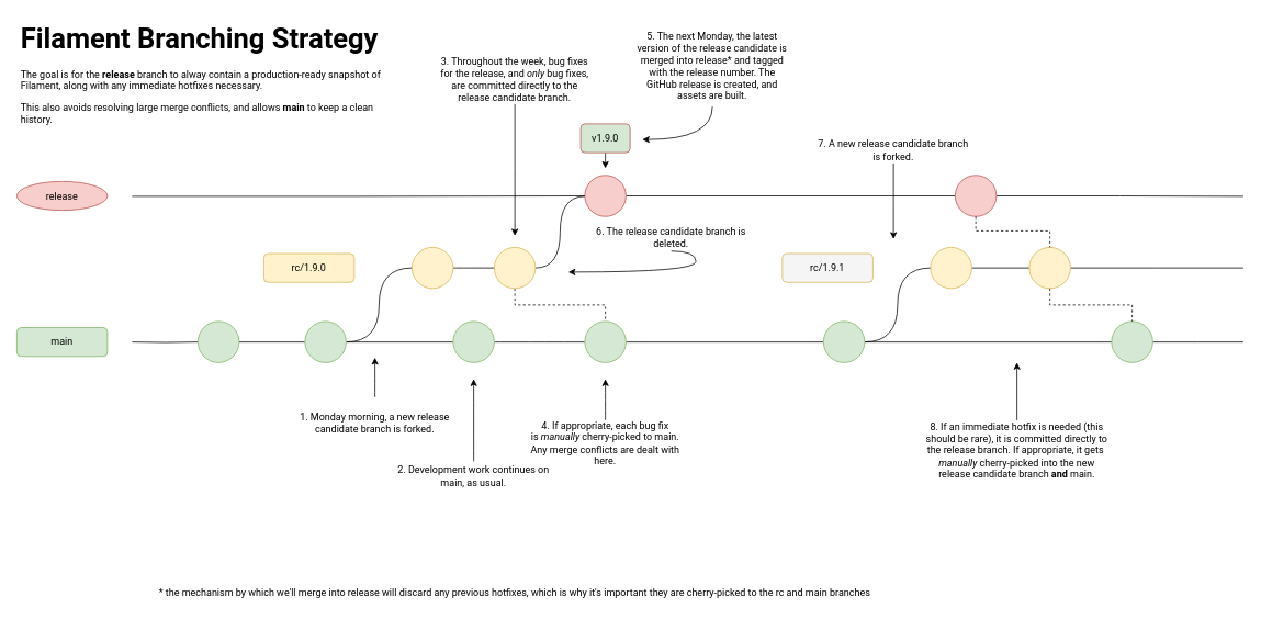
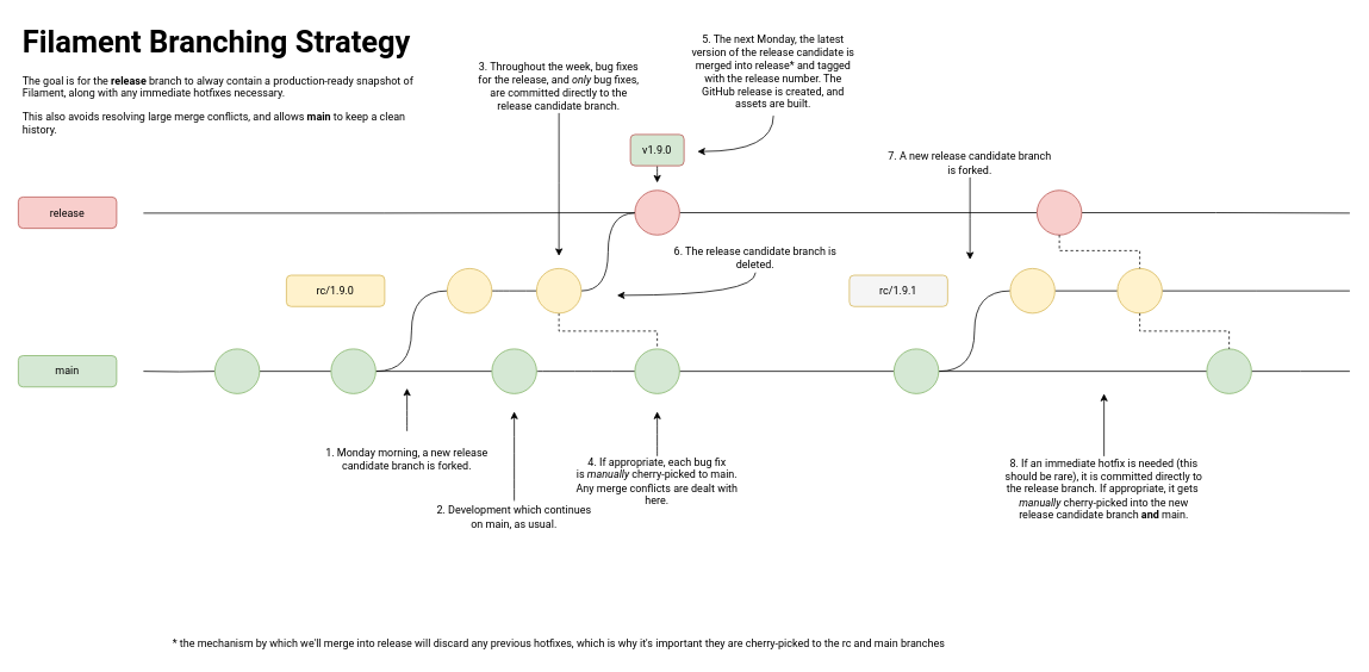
  <mxCell id="0" />
  <mxCell id="1" parent="0" />
  <mxCell id="2" value="" style="edgeStyle=orthogonalEdgeStyle;rounded=0;orthogonalLoop=1;jettySize=auto;html=1;endArrow=none;endFill=0;strokeColor=#000000;" parent="1" target="4" edge="1"><mxGeometry relative="1" as="geometry"><mxPoint x="160" y="415" as="sourcePoint" /></mxGeometry></mxCell>
  <mxCell id="3" value="" style="edgeStyle=orthogonalEdgeStyle;rounded=0;orthogonalLoop=1;jettySize=auto;html=1;endArrow=none;endFill=0;strokeColor=#000000;" parent="1" source="4" target="7" edge="1"><mxGeometry relative="1" as="geometry" /></mxCell>
  <mxCell id="4" value="" style="ellipse;whiteSpace=wrap;html=1;aspect=fixed;fillColor=#d5e8d4;strokeColor=#82b366;" parent="1" vertex="1"><mxGeometry x="240" y="390" width="50" height="50" as="geometry" /></mxCell>
  <mxCell id="5" value="" style="edgeStyle=orthogonalEdgeStyle;rounded=0;orthogonalLoop=1;jettySize=auto;html=1;endArrow=none;endFill=0;strokeColor=#000000;" parent="1" source="7" target="9" edge="1"><mxGeometry relative="1" as="geometry" /></mxCell>
  <mxCell id="6" value="" style="edgeStyle=orthogonalEdgeStyle;orthogonalLoop=1;jettySize=auto;html=1;endArrow=none;endFill=0;strokeColor=#000000;curved=1;" parent="1" source="7" target="11" edge="1"><mxGeometry relative="1" as="geometry"><Array as="points"><mxPoint x="460" y="415" /><mxPoint x="460" y="325" /></Array></mxGeometry></mxCell>
  <mxCell id="7" value="" style="ellipse;whiteSpace=wrap;html=1;aspect=fixed;fillColor=#d5e8d4;strokeColor=#82b366;" parent="1" vertex="1"><mxGeometry x="370" y="390" width="50" height="50" as="geometry" /></mxCell>
  <mxCell id="8" value="" style="edgeStyle=orthogonalEdgeStyle;curved=1;orthogonalLoop=1;jettySize=auto;html=1;endArrow=none;endFill=0;strokeColor=#000000;fontFamily=Roboto;" parent="1" source="9" target="18" edge="1"><mxGeometry relative="1" as="geometry" /></mxCell>
  <mxCell id="9" value="" style="ellipse;whiteSpace=wrap;html=1;aspect=fixed;fillColor=#d5e8d4;strokeColor=#82b366;" parent="1" vertex="1"><mxGeometry x="550" y="390" width="50" height="50" as="geometry" /></mxCell>
  <mxCell id="10" value="" style="edgeStyle=orthogonalEdgeStyle;curved=1;orthogonalLoop=1;jettySize=auto;html=1;endArrow=none;endFill=0;strokeColor=#000000;fontFamily=Roboto;" parent="1" source="11" target="16" edge="1"><mxGeometry relative="1" as="geometry" /></mxCell>
  <mxCell id="11" value="" style="ellipse;whiteSpace=wrap;html=1;aspect=fixed;fillColor=#fff2cc;strokeColor=#d6b656;" parent="1" vertex="1"><mxGeometry x="500" y="300" width="50" height="50" as="geometry" /></mxCell>
  <mxCell id="12" value="main" style="rounded=1;whiteSpace=wrap;html=1;fontFamily=Roboto;fillColor=#d5e8d4;strokeColor=#82b366;" parent="1" vertex="1"><mxGeometry x="20" y="397.5" width="110" height="35" as="geometry" /></mxCell>
  <mxCell id="13" value="rc/1.9.0" style="rounded=1;whiteSpace=wrap;html=1;fontFamily=Roboto;fillColor=#fff2cc;strokeColor=#d6b656;" parent="1" vertex="1"><mxGeometry x="320" y="307.5" width="110" height="35" as="geometry" /></mxCell>
  <mxCell id="14" value="" style="edgeStyle=orthogonalEdgeStyle;curved=1;orthogonalLoop=1;jettySize=auto;html=1;endArrow=none;endFill=0;strokeColor=#000000;fontFamily=Roboto;" parent="1" source="16" target="20" edge="1"><mxGeometry relative="1" as="geometry"><Array as="points"><mxPoint x="680" y="325" /><mxPoint x="680" y="238" /></Array></mxGeometry></mxCell>
  <mxCell id="15" style="edgeStyle=orthogonalEdgeStyle;rounded=0;orthogonalLoop=1;jettySize=auto;html=1;exitX=0.5;exitY=1;exitDx=0;exitDy=0;entryX=0.5;entryY=0;entryDx=0;entryDy=0;endArrow=none;endFill=0;strokeColor=#000000;fontFamily=Roboto;dashed=1;" parent="1" source="16" target="18" edge="1"><mxGeometry relative="1" as="geometry" /></mxCell>
  <mxCell id="16" value="" style="ellipse;whiteSpace=wrap;html=1;aspect=fixed;fillColor=#fff2cc;strokeColor=#d6b656;" parent="1" vertex="1"><mxGeometry x="600" y="300" width="50" height="50" as="geometry" /></mxCell>
  <mxCell id="17" value="" style="edgeStyle=orthogonalEdgeStyle;rounded=0;orthogonalLoop=1;jettySize=auto;html=1;endArrow=none;endFill=0;strokeColor=#000000;fontFamily=Roboto;" parent="1" source="18" target="25" edge="1"><mxGeometry relative="1" as="geometry" /></mxCell>
  <mxCell id="18" value="" style="ellipse;whiteSpace=wrap;html=1;aspect=fixed;fillColor=#d5e8d4;strokeColor=#82b366;" parent="1" vertex="1"><mxGeometry x="710" y="390" width="50" height="50" as="geometry" /></mxCell>
  <mxCell id="19" style="edgeStyle=orthogonalEdgeStyle;orthogonalLoop=1;jettySize=auto;html=1;exitX=1;exitY=0.5;exitDx=0;exitDy=0;endArrow=none;endFill=0;rounded=0;entryX=0;entryY=0.5;entryDx=0;entryDy=0;" edge="1" parent="1" source="20" target="46"><mxGeometry relative="1" as="geometry"><mxPoint x="1210" y="238" as="targetPoint" /><Array as="points" /></mxGeometry></mxCell>
  <mxCell id="20" value="" style="ellipse;whiteSpace=wrap;html=1;aspect=fixed;fillColor=#f8cecc;strokeColor=#b85450;" parent="1" vertex="1"><mxGeometry x="710" y="212.5" width="50" height="50" as="geometry" /></mxCell>
  <mxCell id="21" style="edgeStyle=orthogonalEdgeStyle;curved=1;orthogonalLoop=1;jettySize=auto;html=1;exitX=0.5;exitY=1;exitDx=0;exitDy=0;endArrow=classic;endFill=1;strokeColor=#000000;fontFamily=Roboto;" parent="1" source="22" edge="1"><mxGeometry relative="1" as="geometry"><mxPoint x="735" y="204" as="targetPoint" /></mxGeometry></mxCell>
  <mxCell id="22" value="v1.9.0" style="rounded=1;whiteSpace=wrap;html=1;fontFamily=Roboto;fillColor=#d5e8d4;strokeColor=#b85450;" parent="1" vertex="1"><mxGeometry x="705" y="150" width="60" height="35" as="geometry" /></mxCell>
  <mxCell id="23" style="edgeStyle=orthogonalEdgeStyle;orthogonalLoop=1;jettySize=auto;html=1;exitX=1;exitY=0.5;exitDx=0;exitDy=0;entryX=0;entryY=0.5;entryDx=0;entryDy=0;endArrow=none;endFill=0;strokeColor=#000000;fontFamily=Roboto;curved=1;" parent="1" source="25" target="27" edge="1"><mxGeometry relative="1" as="geometry" /></mxCell>
  <mxCell id="24" style="edgeStyle=orthogonalEdgeStyle;rounded=0;orthogonalLoop=1;jettySize=auto;html=1;exitX=1;exitY=0.5;exitDx=0;exitDy=0;endArrow=none;endFill=0;entryX=0;entryY=0.5;entryDx=0;entryDy=0;" edge="1" parent="1" source="25" target="50"><mxGeometry relative="1" as="geometry"><mxPoint x="1460" y="415" as="targetPoint" /></mxGeometry></mxCell>
  <mxCell id="25" value="" style="ellipse;whiteSpace=wrap;html=1;aspect=fixed;fillColor=#d5e8d4;strokeColor=#82b366;" parent="1" vertex="1"><mxGeometry x="1000" y="390" width="50" height="50" as="geometry" /></mxCell>
  <mxCell id="26" value="" style="edgeStyle=orthogonalEdgeStyle;rounded=0;orthogonalLoop=1;jettySize=auto;html=1;endArrow=none;endFill=0;entryX=0;entryY=0.5;entryDx=0;entryDy=0;" edge="1" parent="1" source="27" target="48"><mxGeometry relative="1" as="geometry"><mxPoint x="1460" y="325" as="targetPoint" /></mxGeometry></mxCell>
  <mxCell id="27" value="" style="ellipse;whiteSpace=wrap;html=1;aspect=fixed;fillColor=#fff2cc;strokeColor=#d6b656;" parent="1" vertex="1"><mxGeometry x="1130" y="300" width="50" height="50" as="geometry" /></mxCell>
  <mxCell id="28" style="edgeStyle=orthogonalEdgeStyle;curved=1;orthogonalLoop=1;jettySize=auto;html=1;exitX=0.5;exitY=0;exitDx=0;exitDy=0;endArrow=classic;endFill=1;strokeColor=#000000;fontFamily=Roboto;" parent="1" edge="1"><mxGeometry relative="1" as="geometry"><mxPoint x="455" y="434" as="targetPoint" /><mxPoint x="455" y="482" as="sourcePoint" /></mxGeometry></mxCell>
  <mxCell id="29" value="1. Monday morning, a new release candidate branch is forked." style="text;html=1;strokeColor=none;fillColor=none;align=center;verticalAlign=middle;whiteSpace=wrap;rounded=0;fontFamily=Roboto;" parent="1" vertex="1"><mxGeometry x="360" y="488" width="190" height="50" as="geometry" /></mxCell>
  <mxCell id="30" style="edgeStyle=orthogonalEdgeStyle;curved=1;orthogonalLoop=1;jettySize=auto;html=1;endArrow=classic;endFill=1;strokeColor=#000000;fontFamily=Roboto;" parent="1" edge="1"><mxGeometry relative="1" as="geometry"><mxPoint x="575" y="460" as="targetPoint" /><mxPoint x="575" y="560" as="sourcePoint" /></mxGeometry></mxCell>
- <mxCell id="31" value="2. Development work continues on main, as usual." style="text;html=1;strokeColor=none;fillColor=none;align=center;verticalAlign=middle;whiteSpace=wrap;rounded=0;fontFamily=Roboto;" parent="1" vertex="1"><mxGeometry x="480" y="553" width="190" height="50" as="geometry" /></mxCell>
+ <mxCell id="31" value="2. Development which continues on main, as usual." style="text;html=1;strokeColor=none;fillColor=none;align=center;verticalAlign=middle;whiteSpace=wrap;rounded=0;fontFamily=Roboto;" parent="1" vertex="1"><mxGeometry x="480" y="553" width="190" height="50" as="geometry" /></mxCell>
  <mxCell id="32" style="edgeStyle=orthogonalEdgeStyle;curved=1;orthogonalLoop=1;jettySize=auto;html=1;endArrow=classic;endFill=1;strokeColor=#000000;fontFamily=Roboto;" parent="1" source="33" edge="1"><mxGeometry relative="1" as="geometry"><mxPoint x="625" y="286" as="targetPoint" /></mxGeometry></mxCell>
  <mxCell id="33" value="3. Throughout the week, bug fixes for the release, and &lt;i&gt;only&lt;/i&gt; bug fixes, are committed directly to the release candidate branch." style="text;html=1;strokeColor=none;fillColor=none;align=center;verticalAlign=middle;whiteSpace=wrap;rounded=0;fontFamily=Roboto;" parent="1" vertex="1"><mxGeometry x="530" y="66" width="190" height="60" as="geometry" /></mxCell>
  <mxCell id="34" style="edgeStyle=orthogonalEdgeStyle;curved=1;orthogonalLoop=1;jettySize=auto;html=1;endArrow=classic;endFill=1;strokeColor=#000000;fontFamily=Roboto;" parent="1" edge="1"><mxGeometry relative="1" as="geometry"><mxPoint x="735" y="460" as="targetPoint" /><mxPoint x="735" y="510" as="sourcePoint" /></mxGeometry></mxCell>
  <mxCell id="35" value="4. If appropriate, each bug fix is&amp;nbsp;&lt;i&gt;manually&lt;/i&gt; cherry-picked to main. Any merge conflicts are dealt with here." style="text;html=1;strokeColor=none;fillColor=none;align=center;verticalAlign=middle;whiteSpace=wrap;rounded=0;fontFamily=Roboto;" parent="1" vertex="1"><mxGeometry x="640" y="513" width="190" height="50" as="geometry" /></mxCell>
  <mxCell id="36" style="edgeStyle=orthogonalEdgeStyle;curved=1;orthogonalLoop=1;jettySize=auto;html=1;endArrow=classic;endFill=1;strokeColor=#000000;fontFamily=Roboto;" parent="1" edge="1"><mxGeometry relative="1" as="geometry"><mxPoint x="780" y="169" as="targetPoint" /><mxPoint x="865" y="129" as="sourcePoint" /><Array as="points"><mxPoint x="865" y="169" /></Array></mxGeometry></mxCell>
  <mxCell id="37" value="5. The next Monday, the latest version of the release candidate is merged into release* and tagged with the release number. The GitHub release is created, and assets are built." style="text;html=1;strokeColor=none;fillColor=none;align=center;verticalAlign=middle;whiteSpace=wrap;rounded=0;fontFamily=Roboto;" parent="1" vertex="1"><mxGeometry x="770" y="50" width="190" height="60" as="geometry" /></mxCell>
  <mxCell id="38" style="edgeStyle=orthogonalEdgeStyle;orthogonalLoop=1;jettySize=auto;html=1;exitX=0.5;exitY=1;exitDx=0;exitDy=0;endArrow=classic;endFill=1;curved=1;" edge="1" parent="1" source="39"><mxGeometry relative="1" as="geometry"><mxPoint x="690" y="330" as="targetPoint" /><Array as="points"><mxPoint x="845" y="330" /></Array></mxGeometry></mxCell>
- <mxCell id="39" value="6. The release candidate branch is deleted." style="text;html=1;strokeColor=none;fillColor=none;align=center;verticalAlign=middle;whiteSpace=wrap;rounded=0;fontFamily=Roboto;" vertex="1" parent="1"><mxGeometry x="720" y="271.5" width="190" height="33" as="geometry" /></mxCell>
- <mxCell id="40" value="release" style="ellipse;whiteSpace=wrap;html=1;fontFamily=Roboto;fillColor=#f8cecc;strokeColor=#b85450;" vertex="1" parent="1"><mxGeometry x="20" y="220" width="110" height="35" as="geometry" /></mxCell>
+ <mxCell id="39" value="6. The release candidate branch is deleted." style="text;html=1;strokeColor=none;fillColor=none;align=center;verticalAlign=middle;whiteSpace=wrap;rounded=0;fontFamily=Roboto;" vertex="1" parent="1"><mxGeometry x="750" y="271.5" width="190" height="33" as="geometry" /></mxCell>
+ <mxCell id="40" value="release" style="rounded=1;whiteSpace=wrap;html=1;fontFamily=Roboto;fillColor=#f8cecc;strokeColor=#b85450;" vertex="1" parent="1"><mxGeometry x="20" y="220" width="110" height="35" as="geometry" /></mxCell>
  <mxCell id="41" style="edgeStyle=orthogonalEdgeStyle;orthogonalLoop=1;jettySize=auto;html=1;endArrow=none;endFill=0;strokeColor=#000000;fontFamily=Roboto;rounded=0;entryX=0;entryY=0.5;entryDx=0;entryDy=0;" edge="1" parent="1" target="20"><mxGeometry relative="1" as="geometry"><mxPoint x="160" y="238" as="sourcePoint" /><mxPoint x="480" y="190" as="targetPoint" /><Array as="points"><mxPoint x="430" y="238" /></Array></mxGeometry></mxCell>
  <mxCell id="42" value="rc/1.9.1" style="rounded=1;whiteSpace=wrap;html=1;fontFamily=Roboto;fillColor=#f5f5f5;strokeColor=#d6b656;" vertex="1" parent="1"><mxGeometry x="950" y="307.5" width="110" height="35" as="geometry" /></mxCell>
  <mxCell id="43" style="edgeStyle=orthogonalEdgeStyle;rounded=0;orthogonalLoop=1;jettySize=auto;html=1;endArrow=classic;endFill=1;" edge="1" parent="1" source="44"><mxGeometry relative="1" as="geometry"><mxPoint x="1085" y="290" as="targetPoint" /></mxGeometry></mxCell>
  <mxCell id="44" value="7. A new release candidate branch is forked." style="text;html=1;strokeColor=none;fillColor=none;align=center;verticalAlign=middle;whiteSpace=wrap;rounded=0;fontFamily=Roboto;" vertex="1" parent="1"><mxGeometry x="990" y="165" width="190" height="33" as="geometry" /></mxCell>
  <mxCell id="45" style="edgeStyle=orthogonalEdgeStyle;rounded=0;orthogonalLoop=1;jettySize=auto;html=1;exitX=1;exitY=0.5;exitDx=0;exitDy=0;endArrow=none;endFill=0;" edge="1" parent="1" source="46"><mxGeometry relative="1" as="geometry"><mxPoint x="1510" y="238" as="targetPoint" /><Array as="points"><mxPoint x="1360" y="238" /><mxPoint x="1360" y="238" /></Array></mxGeometry></mxCell>
  <mxCell id="46" value="" style="ellipse;whiteSpace=wrap;html=1;aspect=fixed;fillColor=#f8cecc;strokeColor=#b85450;" vertex="1" parent="1"><mxGeometry x="1160" y="212.5" width="50" height="50" as="geometry" /></mxCell>
  <mxCell id="47" style="edgeStyle=orthogonalEdgeStyle;rounded=0;orthogonalLoop=1;jettySize=auto;html=1;endArrow=none;endFill=0;" edge="1" parent="1" source="48"><mxGeometry relative="1" as="geometry"><mxPoint x="1510" y="325" as="targetPoint" /></mxGeometry></mxCell>
  <mxCell id="48" value="" style="ellipse;whiteSpace=wrap;html=1;aspect=fixed;fillColor=#fff2cc;strokeColor=#d6b656;" vertex="1" parent="1"><mxGeometry x="1250" y="300" width="50" height="50" as="geometry" /></mxCell>
  <mxCell id="49" style="edgeStyle=orthogonalEdgeStyle;rounded=0;orthogonalLoop=1;jettySize=auto;html=1;endArrow=none;endFill=0;" edge="1" parent="1" source="50"><mxGeometry relative="1" as="geometry"><mxPoint x="1510" y="415" as="targetPoint" /></mxGeometry></mxCell>
  <mxCell id="50" value="" style="ellipse;whiteSpace=wrap;html=1;aspect=fixed;fillColor=#d5e8d4;strokeColor=#82b366;" vertex="1" parent="1"><mxGeometry x="1350" y="390" width="50" height="50" as="geometry" /></mxCell>
  <mxCell id="51" style="edgeStyle=orthogonalEdgeStyle;rounded=0;orthogonalLoop=1;jettySize=auto;html=1;exitX=0.5;exitY=1;exitDx=0;exitDy=0;entryX=0.5;entryY=0;entryDx=0;entryDy=0;endArrow=none;endFill=0;strokeColor=#000000;fontFamily=Roboto;dashed=1;" edge="1" parent="1" source="48" target="50"><mxGeometry relative="1" as="geometry"><mxPoint x="1360" y="370" as="sourcePoint" /><mxPoint x="1470" y="410" as="targetPoint" /></mxGeometry></mxCell>
  <mxCell id="52" style="edgeStyle=orthogonalEdgeStyle;rounded=0;orthogonalLoop=1;jettySize=auto;html=1;exitX=0.5;exitY=1;exitDx=0;exitDy=0;entryX=0.5;entryY=0;entryDx=0;entryDy=0;endArrow=none;endFill=0;strokeColor=#000000;fontFamily=Roboto;dashed=1;" edge="1" parent="1" source="46" target="48"><mxGeometry relative="1" as="geometry"><mxPoint x="1290" y="274.5" as="sourcePoint" /><mxPoint x="1390" y="314.5" as="targetPoint" /><Array as="points"><mxPoint x="1265" y="280" /><mxPoint x="1355" y="280" /></Array></mxGeometry></mxCell>
  <mxCell id="53" style="edgeStyle=orthogonalEdgeStyle;rounded=0;orthogonalLoop=1;jettySize=auto;html=1;endArrow=classic;endFill=1;" edge="1" parent="1"><mxGeometry relative="1" as="geometry"><mxPoint x="1235" y="440" as="targetPoint" /><mxPoint x="1235" y="510" as="sourcePoint" /><Array as="points"><mxPoint x="1235" y="510" /><mxPoint x="1235" y="510" /></Array></mxGeometry></mxCell>
  <mxCell id="54" value="8. If an immediate hotfix is needed (this should be rare), it is committed directly to the release branch. If appropriate, it gets&amp;nbsp; &lt;i&gt;manually&lt;/i&gt; cherry-picked into the new release candidate branch &lt;b&gt;and&lt;/b&gt; main." style="text;html=1;strokeColor=none;fillColor=none;align=center;verticalAlign=middle;whiteSpace=wrap;rounded=0;fontFamily=Roboto;" vertex="1" parent="1"><mxGeometry x="1120" y="530" width="230" height="33" as="geometry" /></mxCell>
  <mxCell id="55" value="&lt;h1&gt;&lt;font style=&quot;font-size: 34px&quot;&gt;Filament Branching Strategy&lt;/font&gt;&lt;/h1&gt;&lt;p style=&quot;font-size: 12px&quot;&gt;The goal is for the &lt;b&gt;release&lt;/b&gt; branch to alway contain a production-ready snapshot of Filament, along with any immediate hotfixes necessary.&lt;/p&gt;&lt;p style=&quot;font-size: 12px&quot;&gt;This also avoids resolving large merge conflicts, and allows &lt;b&gt;main&lt;/b&gt; to keep a clean history.&lt;/p&gt;" style="text;html=1;strokeColor=none;fillColor=none;spacing=5;spacingTop=-20;whiteSpace=wrap;overflow=hidden;rounded=0;fontFamily=Roboto;fontSize=12;" vertex="1" parent="1"><mxGeometry x="20" width="450" height="182" as="geometry" y="20" /></mxCell>
  <mxCell id="56" value="* the mechanism by which we'll merge into release will discard any previous hotfixes, which is why it's important they are cherry-picked to the rc and main branches" style="text;html=1;strokeColor=none;fillColor=none;align=center;verticalAlign=middle;whiteSpace=wrap;rounded=0;fontFamily=Roboto;fontSize=12;" vertex="1" parent="1"><mxGeometry x="180" y="710" width="890" height="20" as="geometry" /></mxCell>
